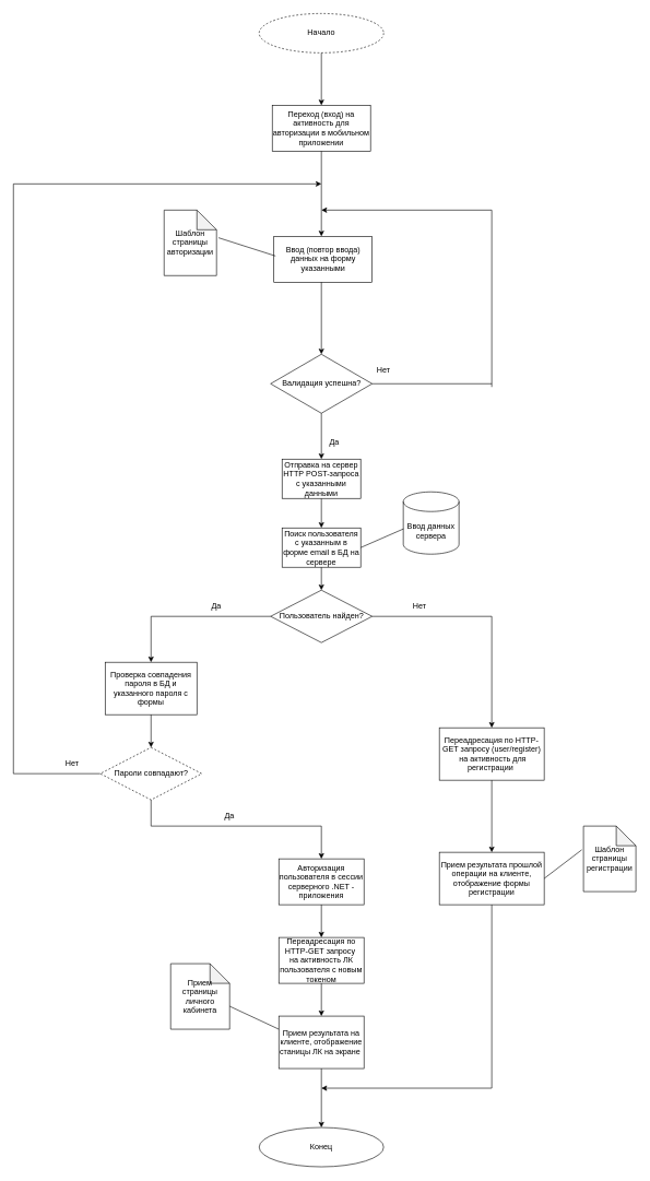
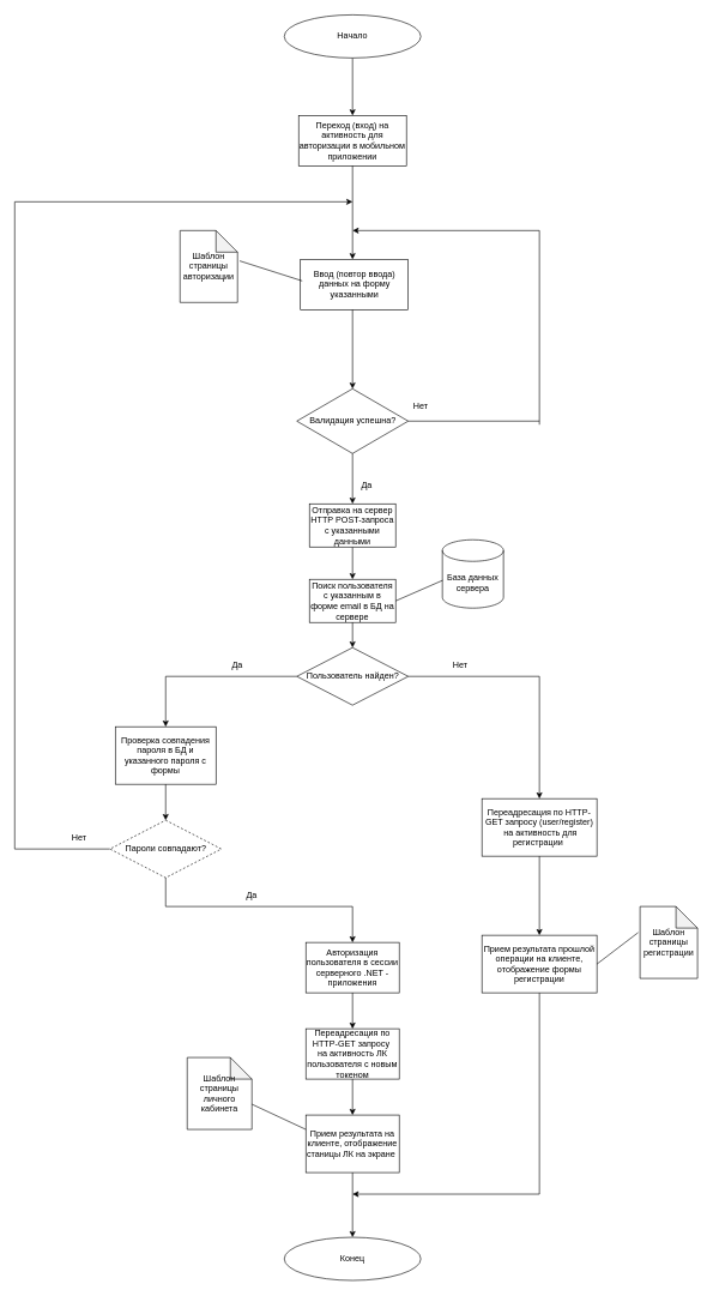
  <mxCell id="0" />
  <mxCell id="1" parent="0" />
  <mxCell id="2" value="Переход (вход) на активность для авторизации в мобильном приложении" style="rounded=0;whiteSpace=wrap;html=1;" parent="1" vertex="1"><mxGeometry x="415" y="160" width="150" height="70" as="geometry" /></mxCell>
  <mxCell id="3" value="Ввод (повтор ввода) данных на форму указанными" style="rounded=0;whiteSpace=wrap;html=1;" parent="1" vertex="1"><mxGeometry x="417.5" y="360" width="150" height="70" as="geometry" /></mxCell>
  <mxCell id="4" value="Валидация успешна?" style="rhombus;whiteSpace=wrap;html=1;" parent="1" vertex="1"><mxGeometry x="412.5" y="540" width="155" height="90" as="geometry" /></mxCell>
  <mxCell id="5" value="Поиск пользователя с указанным в форме email в БД на сервере" style="rounded=0;whiteSpace=wrap;html=1;" parent="1" vertex="1"><mxGeometry x="430" y="805" width="120" height="60" as="geometry" /></mxCell>
  <mxCell id="6" value="" style="endArrow=none;html=1;rounded=0;exitX=1;exitY=0.5;exitDx=0;exitDy=0;" parent="1" source="4" edge="1"><mxGeometry width="50" height="50" relative="1" as="geometry"><mxPoint x="440" y="700" as="sourcePoint" /><mxPoint x="750" y="585" as="targetPoint" /></mxGeometry></mxCell>
  <mxCell id="7" value="" style="endArrow=none;html=1;rounded=0;" parent="1" edge="1"><mxGeometry width="50" height="50" relative="1" as="geometry"><mxPoint x="750" y="320" as="sourcePoint" /><mxPoint x="750" y="590" as="targetPoint" /></mxGeometry></mxCell>
  <mxCell id="8" value="" style="endArrow=classic;html=1;rounded=0;exitX=0.5;exitY=1;exitDx=0;exitDy=0;" parent="1" source="2" edge="1"><mxGeometry width="50" height="50" relative="1" as="geometry"><mxPoint x="490" y="370" as="sourcePoint" /><mxPoint x="490" y="360" as="targetPoint" /></mxGeometry></mxCell>
  <mxCell id="9" value="" style="endArrow=classic;html=1;rounded=0;entryX=0.5;entryY=0;entryDx=0;entryDy=0;" parent="1" target="4" edge="1"><mxGeometry width="50" height="50" relative="1" as="geometry"><mxPoint x="490" y="430" as="sourcePoint" /><mxPoint x="500" y="590" as="targetPoint" /></mxGeometry></mxCell>
  <mxCell id="10" value="" style="endArrow=classic;html=1;rounded=0;" parent="1" edge="1"><mxGeometry width="50" height="50" relative="1" as="geometry"><mxPoint x="750" y="320" as="sourcePoint" /><mxPoint x="490" y="320" as="targetPoint" /></mxGeometry></mxCell>
  <mxCell id="11" value="" style="endArrow=classic;html=1;rounded=0;exitX=0.5;exitY=1;exitDx=0;exitDy=0;entryX=0.5;entryY=0;entryDx=0;entryDy=0;" parent="1" source="46" target="5" edge="1"><mxGeometry width="50" height="50" relative="1" as="geometry"><mxPoint x="440" y="700" as="sourcePoint" /><mxPoint x="490" y="650" as="targetPoint" /></mxGeometry></mxCell>
  <mxCell id="12" value="Нет" style="text;html=1;strokeColor=none;fillColor=none;align=center;verticalAlign=middle;whiteSpace=wrap;rounded=0;" parent="1" vertex="1"><mxGeometry x="555" y="550" width="60" height="30" as="geometry" /></mxCell>
  <mxCell id="13" value="Да" style="text;html=1;strokeColor=none;fillColor=none;align=center;verticalAlign=middle;whiteSpace=wrap;rounded=0;" parent="1" vertex="1"><mxGeometry x="480" y="660" width="60" height="30" as="geometry" /></mxCell>
  <mxCell id="14" value="Пользователь найден?" style="rhombus;whiteSpace=wrap;html=1;" parent="1" vertex="1"><mxGeometry x="412.5" y="900" width="155" height="80" as="geometry" /></mxCell>
  <mxCell id="15" value="" style="endArrow=classic;html=1;rounded=0;exitX=0.5;exitY=1;exitDx=0;exitDy=0;" parent="1" source="5" edge="1"><mxGeometry width="50" height="50" relative="1" as="geometry"><mxPoint x="440" y="990" as="sourcePoint" /><mxPoint x="490" y="900" as="targetPoint" /></mxGeometry></mxCell>
  <mxCell id="16" value="Проверка совпадения пароля в БД и указанного пароля с формы" style="rounded=0;whiteSpace=wrap;html=1;" parent="1" vertex="1"><mxGeometry x="160" y="1010" width="140" height="80" as="geometry" /></mxCell>
  <mxCell id="17" value="Переадресация по HTTP-GET запросу (user/register)&lt;br&gt;&amp;nbsp;на активность для регистрации&amp;nbsp;" style="rounded=0;whiteSpace=wrap;html=1;" parent="1" vertex="1"><mxGeometry x="670" y="1110" width="160" height="80" as="geometry" /></mxCell>
  <mxCell id="18" value="" style="endArrow=none;html=1;rounded=0;entryX=0;entryY=0.5;entryDx=0;entryDy=0;" parent="1" target="14" edge="1"><mxGeometry width="50" height="50" relative="1" as="geometry"><mxPoint x="230" y="940" as="sourcePoint" /><mxPoint x="490" y="940" as="targetPoint" /></mxGeometry></mxCell>
  <mxCell id="19" value="" style="endArrow=none;html=1;rounded=0;entryX=1;entryY=0.5;entryDx=0;entryDy=0;" parent="1" target="14" edge="1"><mxGeometry width="50" height="50" relative="1" as="geometry"><mxPoint x="750" y="940" as="sourcePoint" /><mxPoint x="490" y="940" as="targetPoint" /></mxGeometry></mxCell>
  <mxCell id="20" value="" style="endArrow=classic;html=1;rounded=0;entryX=0.5;entryY=0;entryDx=0;entryDy=0;" parent="1" target="16" edge="1"><mxGeometry width="50" height="50" relative="1" as="geometry"><mxPoint x="230" y="940" as="sourcePoint" /><mxPoint x="490" y="940" as="targetPoint" /></mxGeometry></mxCell>
  <mxCell id="21" value="" style="endArrow=classic;html=1;rounded=0;entryX=0.5;entryY=0;entryDx=0;entryDy=0;" parent="1" target="17" edge="1"><mxGeometry width="50" height="50" relative="1" as="geometry"><mxPoint x="750" y="940" as="sourcePoint" /><mxPoint x="490" y="940" as="targetPoint" /></mxGeometry></mxCell>
  <mxCell id="22" value="Нет" style="text;html=1;strokeColor=none;fillColor=none;align=center;verticalAlign=middle;whiteSpace=wrap;rounded=0;" parent="1" vertex="1"><mxGeometry x="610" y="910" width="60" height="30" as="geometry" /></mxCell>
  <mxCell id="23" value="Да" style="text;html=1;strokeColor=none;fillColor=none;align=center;verticalAlign=middle;whiteSpace=wrap;rounded=0;" parent="1" vertex="1"><mxGeometry x="300" y="910" width="60" height="30" as="geometry" /></mxCell>
  <mxCell id="24" value="Пароли совпадают?" style="rhombus;whiteSpace=wrap;html=1;dashed=1;" parent="1" vertex="1"><mxGeometry x="152.5" y="1140" width="155" height="80" as="geometry" /></mxCell>
  <mxCell id="25" value="" style="endArrow=classic;html=1;rounded=0;exitX=0.5;exitY=1;exitDx=0;exitDy=0;entryX=0.5;entryY=0;entryDx=0;entryDy=0;" parent="1" source="16" target="24" edge="1"><mxGeometry width="50" height="50" relative="1" as="geometry"><mxPoint x="500" y="875" as="sourcePoint" /><mxPoint x="500" y="910" as="targetPoint" /></mxGeometry></mxCell>
  <mxCell id="26" value="" style="endArrow=none;html=1;rounded=0;exitX=0;exitY=0.5;exitDx=0;exitDy=0;" parent="1" source="24" edge="1"><mxGeometry width="50" height="50" relative="1" as="geometry"><mxPoint x="440" y="1130" as="sourcePoint" /><mxPoint x="20" y="1180" as="targetPoint" /></mxGeometry></mxCell>
  <mxCell id="27" value="" style="endArrow=none;html=1;rounded=0;" parent="1" edge="1"><mxGeometry width="50" height="50" relative="1" as="geometry"><mxPoint x="20" y="1180" as="sourcePoint" /><mxPoint x="20" y="280" as="targetPoint" /></mxGeometry></mxCell>
  <mxCell id="28" value="" style="endArrow=classic;html=1;rounded=0;" parent="1" edge="1"><mxGeometry width="50" height="50" relative="1" as="geometry"><mxPoint x="20" y="280" as="sourcePoint" /><mxPoint x="490" y="280" as="targetPoint" /></mxGeometry></mxCell>
  <mxCell id="29" value="Нет" style="text;html=1;strokeColor=none;fillColor=none;align=center;verticalAlign=middle;whiteSpace=wrap;rounded=0;" parent="1" vertex="1"><mxGeometry x="80" y="1150" width="60" height="30" as="geometry" /></mxCell>
  <mxCell id="30" value="Авторизация пользователя в сессии серверного .NET - приложения" style="rounded=0;whiteSpace=wrap;html=1;" parent="1" vertex="1"><mxGeometry x="425" y="1310" width="130" height="70" as="geometry" /></mxCell>
  <mxCell id="31" value="Переадресация по HTTP-GET запросу&amp;nbsp;&lt;br&gt;на активность ЛК пользователя с новым токеном" style="rounded=0;whiteSpace=wrap;html=1;" parent="1" vertex="1"><mxGeometry x="425" y="1430" width="130" height="70" as="geometry" /></mxCell>
  <mxCell id="32" value="" style="endArrow=none;html=1;rounded=0;entryX=0.5;entryY=1;entryDx=0;entryDy=0;" parent="1" target="24" edge="1"><mxGeometry width="50" height="50" relative="1" as="geometry"><mxPoint x="230" y="1260" as="sourcePoint" /><mxPoint x="490" y="1200" as="targetPoint" /></mxGeometry></mxCell>
  <mxCell id="33" value="" style="endArrow=none;html=1;rounded=0;" parent="1" edge="1"><mxGeometry width="50" height="50" relative="1" as="geometry"><mxPoint x="230" y="1260" as="sourcePoint" /><mxPoint x="490" y="1260" as="targetPoint" /></mxGeometry></mxCell>
  <mxCell id="34" value="" style="endArrow=classic;html=1;rounded=0;entryX=0.5;entryY=0;entryDx=0;entryDy=0;" parent="1" target="30" edge="1"><mxGeometry width="50" height="50" relative="1" as="geometry"><mxPoint x="490" y="1260" as="sourcePoint" /><mxPoint x="490" y="1200" as="targetPoint" /></mxGeometry></mxCell>
  <mxCell id="35" value="Да" style="text;html=1;strokeColor=none;fillColor=none;align=center;verticalAlign=middle;whiteSpace=wrap;rounded=0;" parent="1" vertex="1"><mxGeometry x="320" y="1230" width="60" height="30" as="geometry" /></mxCell>
  <mxCell id="36" value="" style="endArrow=classic;html=1;rounded=0;exitX=0.5;exitY=1;exitDx=0;exitDy=0;entryX=0.5;entryY=0;entryDx=0;entryDy=0;" parent="1" source="30" target="31" edge="1"><mxGeometry width="50" height="50" relative="1" as="geometry"><mxPoint x="440" y="1390" as="sourcePoint" /><mxPoint x="490" y="1340" as="targetPoint" /></mxGeometry></mxCell>
  <mxCell id="37" value="" style="endArrow=classic;html=1;rounded=0;entryX=0.5;entryY=0;entryDx=0;entryDy=0;" parent="1" source="41" edge="1"><mxGeometry width="50" height="50" relative="1" as="geometry"><mxPoint x="490" y="1510" as="sourcePoint" /><mxPoint x="490" y="1720" as="targetPoint" /></mxGeometry></mxCell>
  <mxCell id="38" value="" style="endArrow=none;html=1;rounded=0;" parent="1" edge="1"><mxGeometry width="50" height="50" relative="1" as="geometry"><mxPoint x="750" y="1660" as="sourcePoint" /><mxPoint x="750" y="1380" as="targetPoint" /></mxGeometry></mxCell>
  <mxCell id="39" value="" style="endArrow=classic;html=1;rounded=0;" parent="1" edge="1"><mxGeometry width="50" height="50" relative="1" as="geometry"><mxPoint x="750" y="1660" as="sourcePoint" /><mxPoint x="490" y="1660" as="targetPoint" /></mxGeometry></mxCell>
  <mxCell id="40" value="" style="endArrow=classic;html=1;rounded=0;entryX=0.5;entryY=0;entryDx=0;entryDy=0;exitX=0.5;exitY=1;exitDx=0;exitDy=0;" parent="1" source="31" target="41" edge="1"><mxGeometry width="50" height="50" relative="1" as="geometry"><mxPoint x="490" y="1510" as="sourcePoint" /><mxPoint x="490" y="1720" as="targetPoint" /></mxGeometry></mxCell>
  <mxCell id="41" value="Прием результата на клиенте, отображение станицы ЛК на экране&amp;nbsp;" style="rounded=0;whiteSpace=wrap;html=1;" parent="1" vertex="1"><mxGeometry x="425" y="1550" width="130" height="80" as="geometry" /></mxCell>
  <mxCell id="42" value="Прием результата прошлой операции на клиенте, отображение формы регистрации" style="rounded=0;whiteSpace=wrap;html=1;" parent="1" vertex="1"><mxGeometry x="670" y="1300" width="160" height="80" as="geometry" /></mxCell>
  <mxCell id="43" value="" style="endArrow=classic;html=1;rounded=0;exitX=0.5;exitY=1;exitDx=0;exitDy=0;" parent="1" source="17" target="42" edge="1"><mxGeometry width="50" height="50" relative="1" as="geometry"><mxPoint x="500" y="1390" as="sourcePoint" /><mxPoint x="500" y="1440" as="targetPoint" /></mxGeometry></mxCell>
  <mxCell id="44" value="" style="endArrow=classic;html=1;rounded=0;exitX=0.5;exitY=1;exitDx=0;exitDy=0;entryX=0.5;entryY=0;entryDx=0;entryDy=0;" parent="1" source="47" target="2" edge="1"><mxGeometry width="50" height="50" relative="1" as="geometry"><mxPoint x="490" y="-20" as="sourcePoint" /><mxPoint x="500" y="60" as="targetPoint" /></mxGeometry></mxCell>
  <mxCell id="45" value="" style="endArrow=classic;html=1;rounded=0;exitX=0.5;exitY=1;exitDx=0;exitDy=0;entryX=0.5;entryY=0;entryDx=0;entryDy=0;" parent="1" source="4" target="46" edge="1"><mxGeometry width="50" height="50" relative="1" as="geometry"><mxPoint x="490" y="670" as="sourcePoint" /><mxPoint x="490" y="805" as="targetPoint" /></mxGeometry></mxCell>
  <mxCell id="46" value="Отправка на сервер HTTP POST-запроса с указанными данными" style="rounded=0;whiteSpace=wrap;html=1;" parent="1" vertex="1"><mxGeometry x="430" y="700" width="120" height="60" as="geometry" /></mxCell>
- <mxCell id="47" value="Начало" style="ellipse;whiteSpace=wrap;html=1;dashed=1;" parent="1" vertex="1"><mxGeometry x="395" y="20" width="190" height="60" as="geometry" /></mxCell>
+ <mxCell id="47" value="Начало" style="ellipse;whiteSpace=wrap;html=1;" parent="1" vertex="1"><mxGeometry x="395" y="20" width="190" height="60" as="geometry" /></mxCell>
  <mxCell id="48" value="Конец" style="ellipse;whiteSpace=wrap;html=1;" parent="1" vertex="1"><mxGeometry x="395" y="1720" width="190" height="60" as="geometry" /></mxCell>
- <mxCell id="49" value="Ввод данных сервера" style="shape=cylinder3;whiteSpace=wrap;html=1;boundedLbl=1;backgroundOutline=1;size=15;" parent="1" vertex="1"><mxGeometry x="615" y="750" width="85" height="95" as="geometry" /></mxCell>
+ <mxCell id="49" value="База данных сервера" style="shape=cylinder3;whiteSpace=wrap;html=1;boundedLbl=1;backgroundOutline=1;size=15;" parent="1" vertex="1"><mxGeometry x="615" y="750" width="85" height="95" as="geometry" /></mxCell>
  <mxCell id="50" value="" style="endArrow=none;html=1;rounded=0;entryX=1;entryY=0.5;entryDx=0;entryDy=0;exitX=0.005;exitY=0.594;exitDx=0;exitDy=0;exitPerimeter=0;" parent="1" source="49" target="5" edge="1"><mxGeometry width="50" height="50" relative="1" as="geometry"><mxPoint x="450" y="960" as="sourcePoint" /><mxPoint x="500" y="910" as="targetPoint" /></mxGeometry></mxCell>
  <mxCell id="51" value="Шаблон страницы&lt;br&gt;авторизации" style="shape=note;whiteSpace=wrap;html=1;backgroundOutline=1;darkOpacity=0.05;" parent="1" vertex="1"><mxGeometry x="250" y="320" width="80" height="100" as="geometry" /></mxCell>
  <mxCell id="52" value="" style="endArrow=none;html=1;rounded=0;exitX=1.038;exitY=0.422;exitDx=0;exitDy=0;exitPerimeter=0;" parent="1" source="51" edge="1"><mxGeometry width="50" height="50" relative="1" as="geometry"><mxPoint x="450" y="460" as="sourcePoint" /><mxPoint x="420" y="390" as="targetPoint" /></mxGeometry></mxCell>
  <mxCell id="53" value="Шаблон страницы&lt;br&gt;регистрации" style="shape=note;whiteSpace=wrap;html=1;backgroundOutline=1;darkOpacity=0.05;" parent="1" vertex="1"><mxGeometry x="890" y="1260" width="80" height="100" as="geometry" /></mxCell>
  <mxCell id="54" value="" style="endArrow=none;html=1;rounded=0;entryX=-0.032;entryY=0.362;entryDx=0;entryDy=0;entryPerimeter=0;exitX=1;exitY=0.5;exitDx=0;exitDy=0;" parent="1" source="42" target="53" edge="1"><mxGeometry width="50" height="50" relative="1" as="geometry"><mxPoint x="450" y="1250" as="sourcePoint" /><mxPoint x="500" y="1200" as="targetPoint" /></mxGeometry></mxCell>
- <mxCell id="55" value="Прием страницы&lt;br&gt;личного кабинета" style="shape=note;whiteSpace=wrap;html=1;backgroundOutline=1;darkOpacity=0.05;" parent="1" vertex="1"><mxGeometry x="260" y="1470" width="90" height="100" as="geometry" /></mxCell>
+ <mxCell id="55" value="Шаблон страницы&lt;br&gt;личного кабинета" style="shape=note;whiteSpace=wrap;html=1;backgroundOutline=1;darkOpacity=0.05;" parent="1" vertex="1"><mxGeometry x="260" y="1470" width="90" height="100" as="geometry" /></mxCell>
  <mxCell id="56" value="" style="endArrow=none;html=1;rounded=0;exitX=0;exitY=0;exitDx=90;exitDy=65;exitPerimeter=0;entryX=0;entryY=0.25;entryDx=0;entryDy=0;" parent="1" source="55" target="41" edge="1"><mxGeometry width="50" height="50" relative="1" as="geometry"><mxPoint x="450" y="1550" as="sourcePoint" /><mxPoint x="500" y="1500" as="targetPoint" /></mxGeometry></mxCell>
